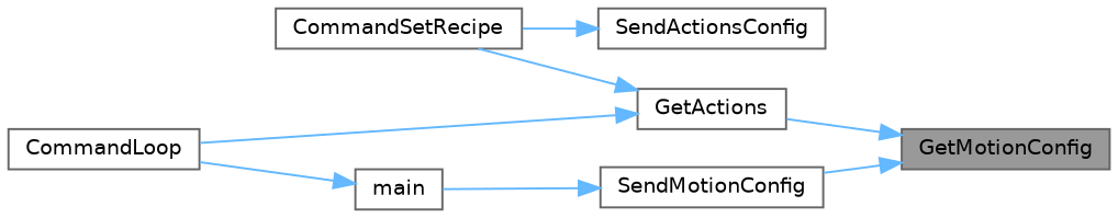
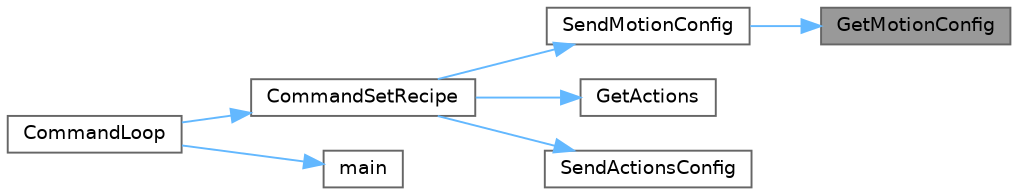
  digraph {
    fontname="DejaVu Sans"
    rankdir=RL
    node [color=grey40 fillcolor=white fontname="DejaVu Sans" fontsize=10 shape=box style=filled]
    edge [color=steelblue1 dir=back fontname="DejaVu Sans" fontsize=10 labelfontname=Helvetica labelfontsize=10 style=solid]
    n1 [color=gray40 fillcolor=grey60 fontcolor=black height=0.2 label=GetMotionConfig width=0.4]
    n2 [height=0.2 label=GetActions width=0.4]
    n3 [height=0.2 label=SendMotionConfig width=0.4]
    n4 [height=0.2 label=CommandSetRecipe width=0.4]
    n5 [height=0.2 label=SendActionsConfig width=0.4]
    n6 [height=0.2 label=CommandLoop width=0.4]
    n7 [height=0.2 label=main width=0.4]
-   n1 -> n2
    n1 -> n3
    n2 -> n4
-   n3 -> n7
-   n2 -> n6
+   n3 -> n4
+   n4 -> n6
    n5 -> n4
    n7 -> n6
  }
